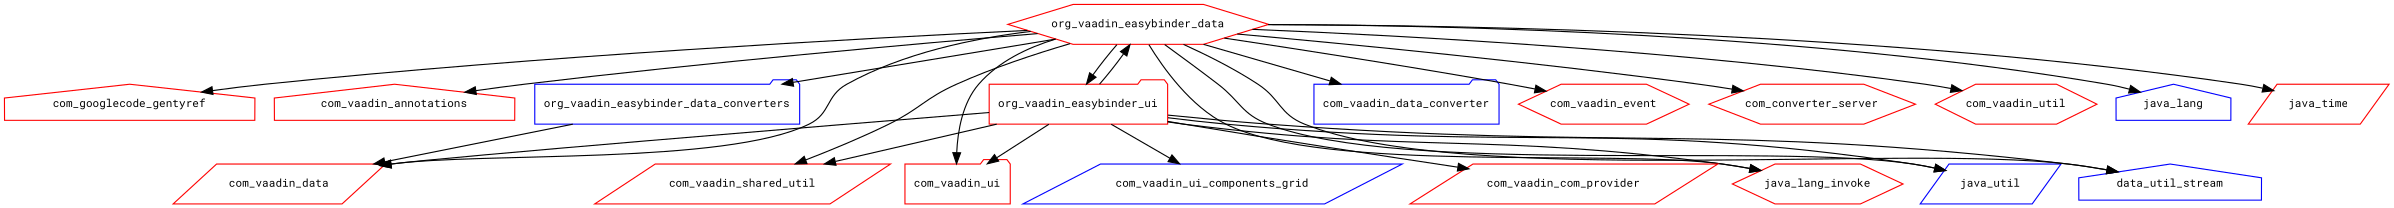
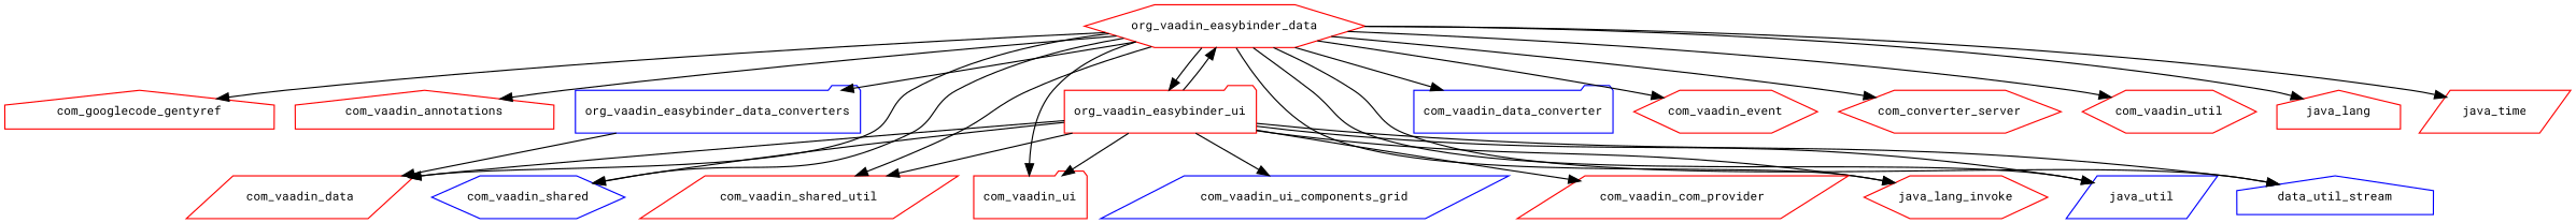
  digraph {
    fontname="Roboto Mono"
    node [color=red fontname="Roboto Mono" fontsize=10.0 shape=hexagon]
    edge [fontname="Roboto Mono"]
    com_googlecode_gentyref [shape=house]
    org_vaadin_easybinder_data
    com_vaadin_annotations [shape=house]
    com_vaadin_data [shape=parallelogram]
    com_vaadin_data_converter [color=blue shape=folder]
    com_vaadin_event
    n7 [label=com_converter_server]
+   com_vaadin_shared [color=blue]
    com_vaadin_shared_util [shape=parallelogram]
    com_vaadin_ui [shape=folder]
    com_vaadin_util
-   java_lang [color=blue shape=house]
+   java_lang [shape=house]
    java_lang_invoke
    java_time [shape=parallelogram]
    java_util [color=blue shape=parallelogram]
    n16 [color=blue label=data_util_stream shape=house]
    org_vaadin_easybinder_data_converters [color=blue shape=folder]
    org_vaadin_easybinder_ui [shape=folder]
    n19 [label=com_vaadin_com_provider shape=parallelogram]
    com_vaadin_ui_components_grid [color=blue shape=parallelogram]
    org_vaadin_easybinder_data -> com_googlecode_gentyref
    org_vaadin_easybinder_data -> com_vaadin_annotations
    org_vaadin_easybinder_data -> com_vaadin_data
    org_vaadin_easybinder_data -> com_vaadin_data_converter
    org_vaadin_easybinder_data -> com_vaadin_event
    org_vaadin_easybinder_data -> n7
+   org_vaadin_easybinder_data -> com_vaadin_shared
    org_vaadin_easybinder_data -> com_vaadin_shared_util
    org_vaadin_easybinder_data -> com_vaadin_ui
    org_vaadin_easybinder_data -> com_vaadin_util
    org_vaadin_easybinder_data -> java_lang
    org_vaadin_easybinder_data -> java_lang_invoke
    org_vaadin_easybinder_data -> java_time
    org_vaadin_easybinder_data -> java_util
    org_vaadin_easybinder_data -> n16
    org_vaadin_easybinder_data -> org_vaadin_easybinder_data_converters
    org_vaadin_easybinder_data -> org_vaadin_easybinder_ui
    org_vaadin_easybinder_data_converters -> com_vaadin_data
    org_vaadin_easybinder_ui -> org_vaadin_easybinder_data
    org_vaadin_easybinder_ui -> com_vaadin_data
+   org_vaadin_easybinder_ui -> com_vaadin_shared
    org_vaadin_easybinder_ui -> com_vaadin_shared_util
    org_vaadin_easybinder_ui -> com_vaadin_ui
    org_vaadin_easybinder_ui -> java_lang_invoke
    org_vaadin_easybinder_ui -> java_util
    org_vaadin_easybinder_ui -> n16
    org_vaadin_easybinder_ui -> n19
    org_vaadin_easybinder_ui -> com_vaadin_ui_components_grid
  }
